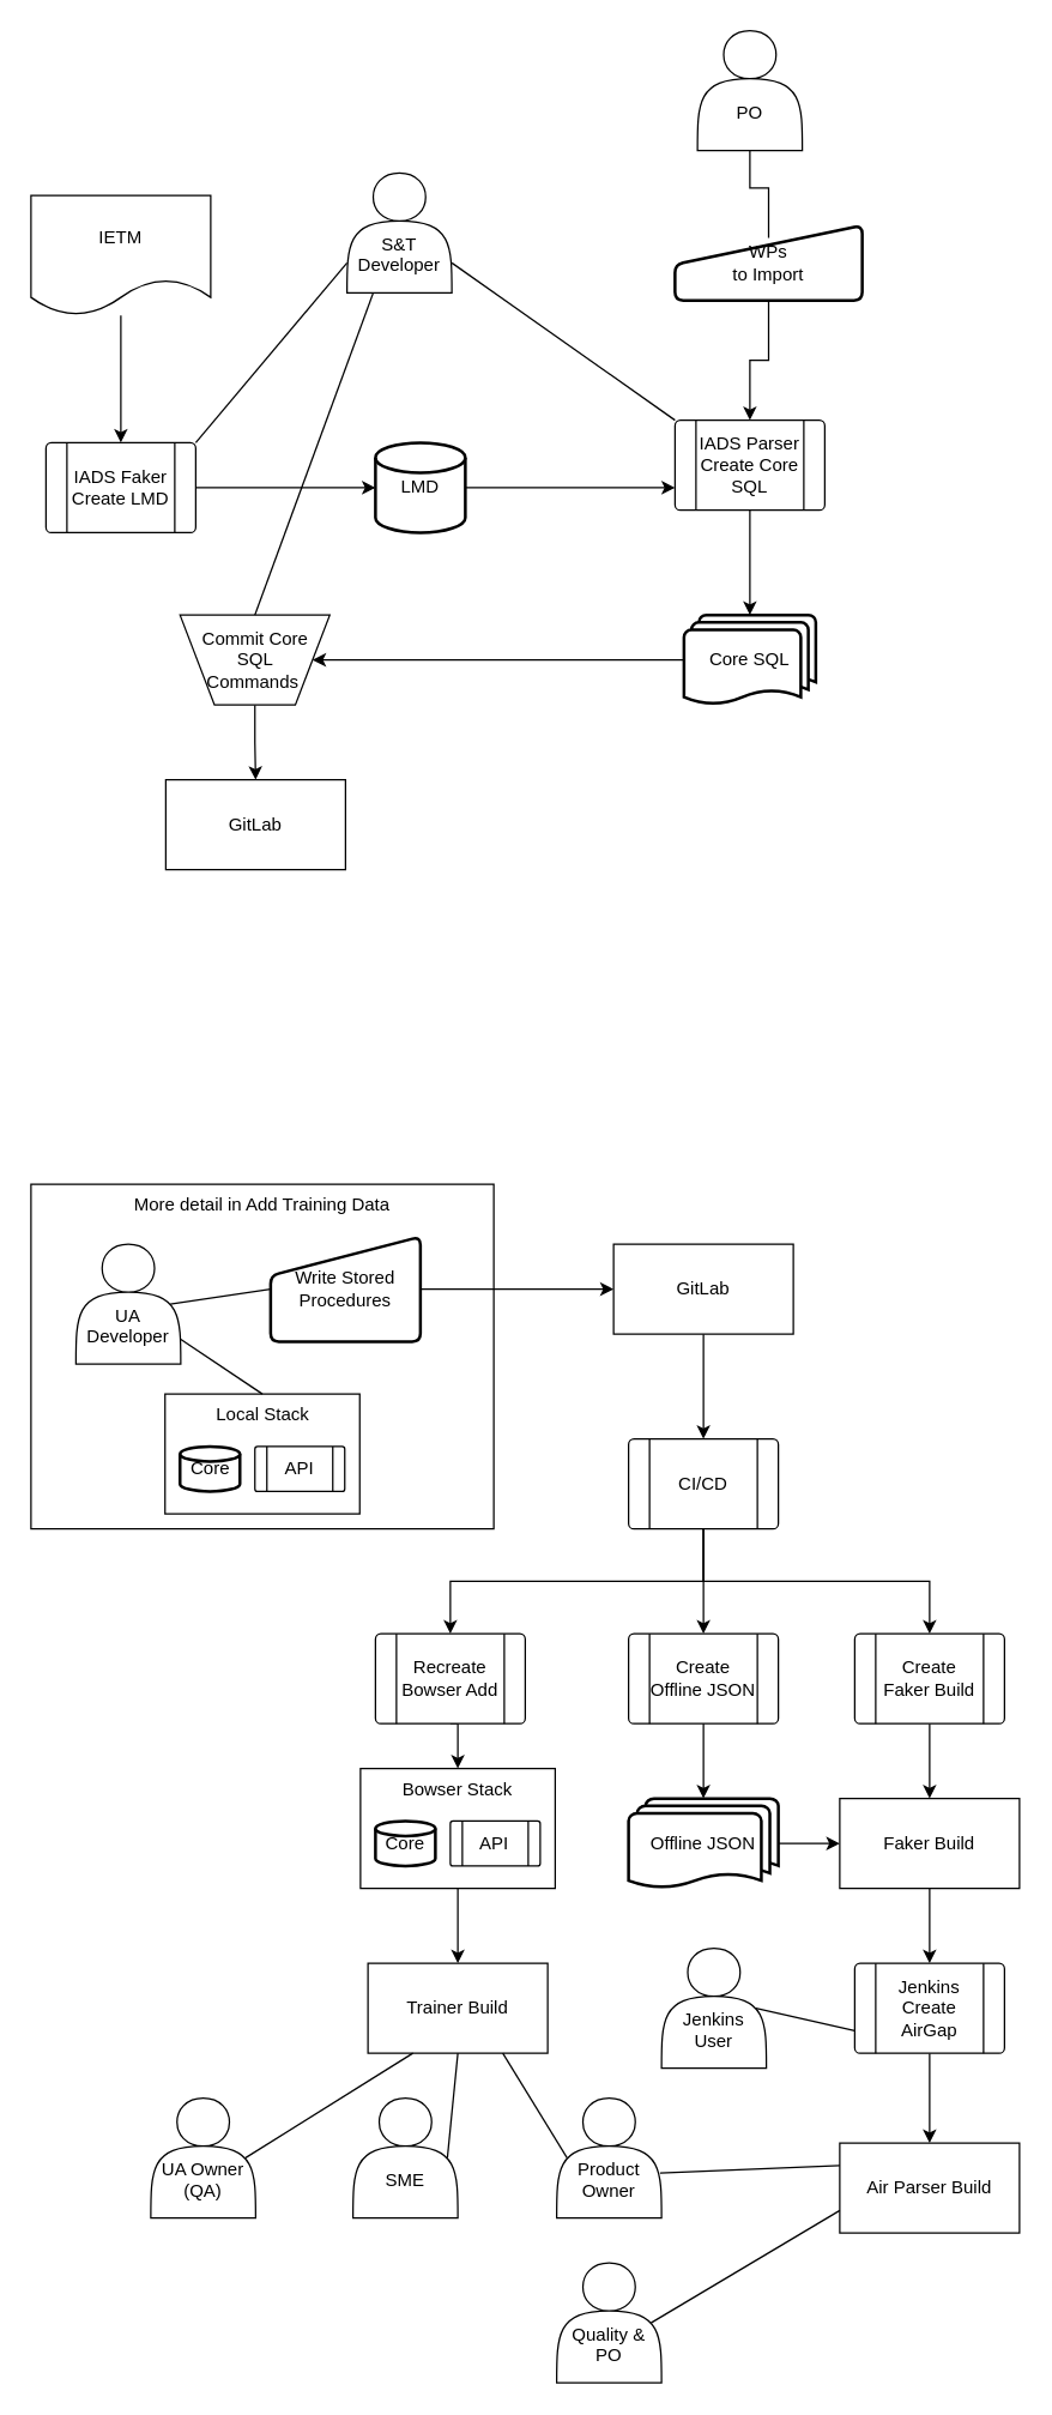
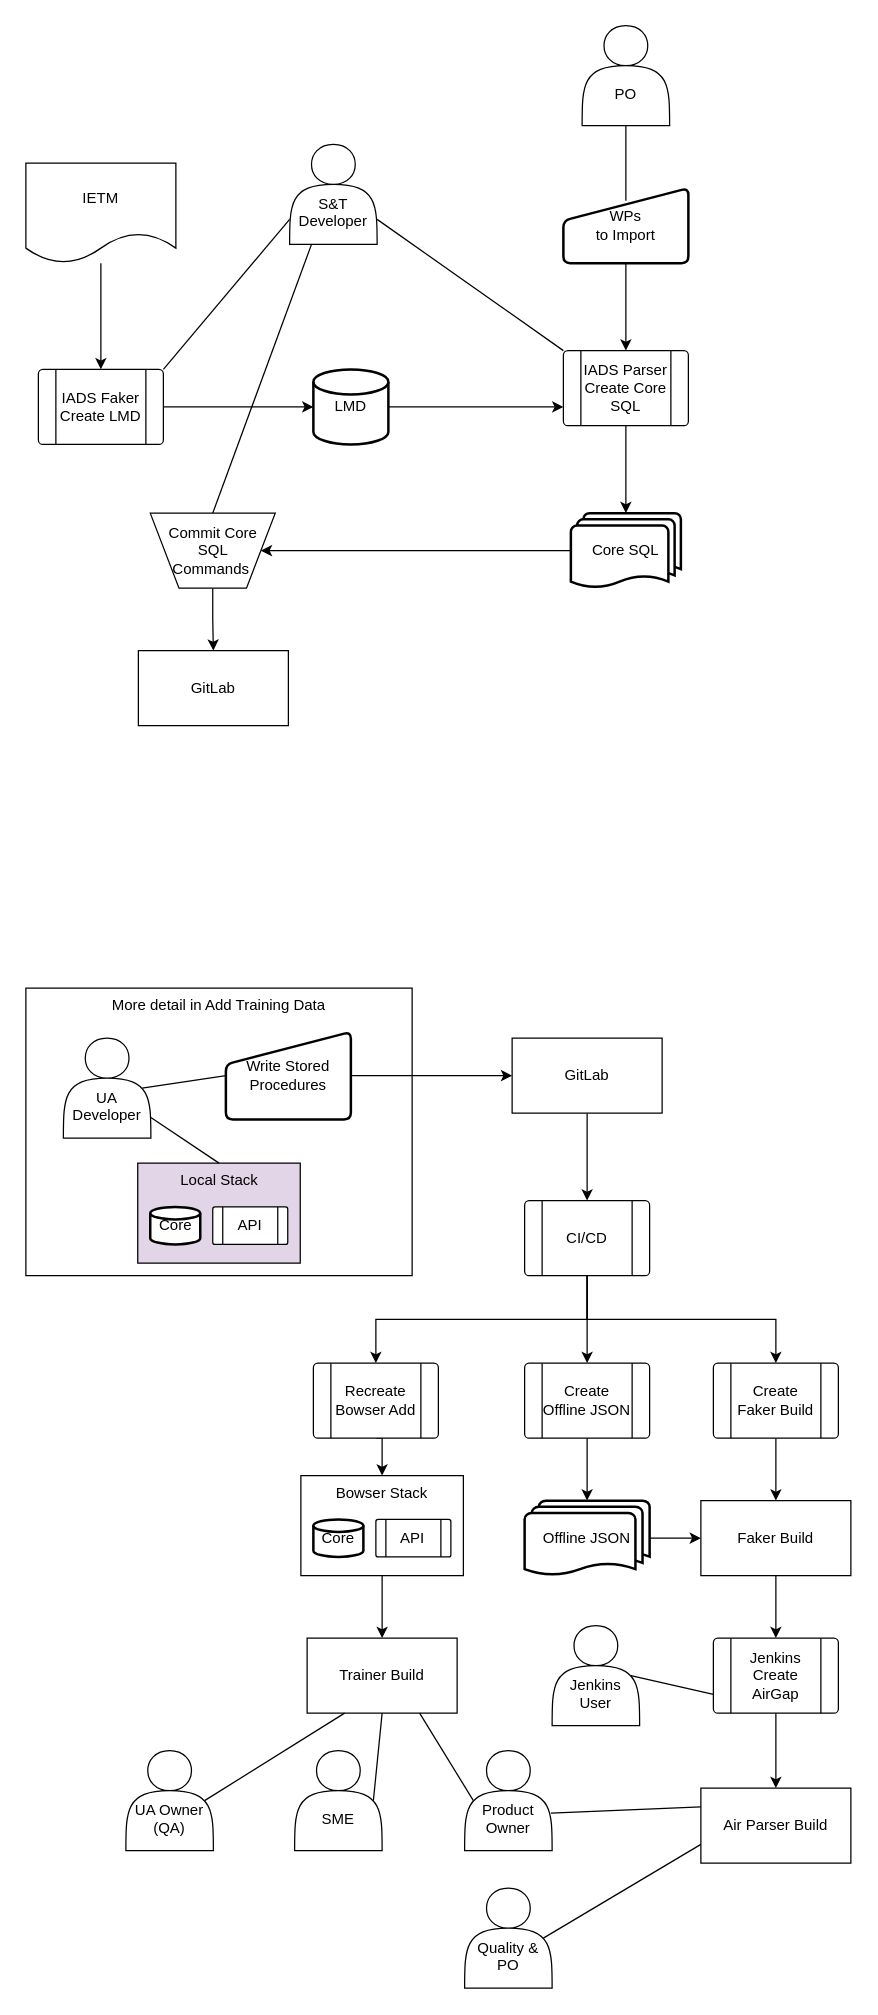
  <mxCell id="0" />
  <mxCell id="1" parent="0" />
  <mxCell id="2" value="More detail in Add Training Data" style="rounded=0;whiteSpace=wrap;html=1;fillColor=none;verticalAlign=top;" parent="1" vertex="1"><mxGeometry x="20" y="790" width="309" height="230" as="geometry" /></mxCell>
  <mxCell id="3" value="IETM" style="shape=document;whiteSpace=wrap;html=1;boundedLbl=1;" parent="1" vertex="1"><mxGeometry x="20" y="130" width="120" height="80" as="geometry" /></mxCell>
  <mxCell id="4" style="edgeStyle=orthogonalEdgeStyle;rounded=0;orthogonalLoop=1;jettySize=auto;html=1;exitX=0.5;exitY=0;exitDx=0;exitDy=0;endArrow=none;endFill=0;startArrow=classic;startFill=1;" parent="1" source="11" target="3" edge="1"><mxGeometry relative="1" as="geometry"><mxPoint x="80" y="295" as="sourcePoint" /></mxGeometry></mxCell>
  <mxCell id="5" style="edgeStyle=orthogonalEdgeStyle;rounded=0;orthogonalLoop=1;jettySize=auto;html=1;exitX=1;exitY=0.5;exitDx=0;exitDy=0;entryX=0;entryY=0.5;entryDx=0;entryDy=0;entryPerimeter=0;" parent="1" source="11" target="10" edge="1"><mxGeometry relative="1" as="geometry"><mxPoint x="80" y="355" as="sourcePoint" /><mxPoint x="150" y="385" as="targetPoint" /></mxGeometry></mxCell>
  <mxCell id="6" value="Write Stored&lt;br&gt;Procedures" style="html=1;strokeWidth=2;shape=manualInput;whiteSpace=wrap;rounded=1;size=26;arcSize=11;" parent="1" vertex="1"><mxGeometry x="180" y="825" width="100" height="70" as="geometry" /></mxCell>
  <mxCell id="7" style="edgeStyle=orthogonalEdgeStyle;rounded=0;orthogonalLoop=1;jettySize=auto;html=1;exitX=0.5;exitY=1;exitDx=0;exitDy=0;" parent="1" source="49" target="16" edge="1"><mxGeometry relative="1" as="geometry"><mxPoint x="469" y="890" as="sourcePoint" /></mxGeometry></mxCell>
  <mxCell id="8" style="edgeStyle=orthogonalEdgeStyle;rounded=0;orthogonalLoop=1;jettySize=auto;html=1;exitX=1;exitY=0.5;exitDx=0;exitDy=0;entryX=0;entryY=0.5;entryDx=0;entryDy=0;" parent="1" source="6" target="49" edge="1"><mxGeometry relative="1" as="geometry"><mxPoint x="439" y="860" as="targetPoint" /></mxGeometry></mxCell>
  <mxCell id="9" style="edgeStyle=orthogonalEdgeStyle;rounded=0;orthogonalLoop=1;jettySize=auto;html=1;exitX=1;exitY=0.5;exitDx=0;exitDy=0;exitPerimeter=0;entryX=0;entryY=0.75;entryDx=0;entryDy=0;" parent="1" source="10" target="43" edge="1"><mxGeometry relative="1" as="geometry"><mxPoint x="470" y="405" as="targetPoint" /></mxGeometry></mxCell>
  <mxCell id="10" value="LMD" style="strokeWidth=2;html=1;shape=mxgraph.flowchart.database;whiteSpace=wrap;" parent="1" vertex="1"><mxGeometry x="250" y="295" width="60" height="60" as="geometry" /></mxCell>
  <mxCell id="11" value="IADS Faker Create LMD" style="verticalLabelPosition=middle;verticalAlign=middle;html=1;shape=process;whiteSpace=wrap;rounded=1;size=0.14;arcSize=6;labelPosition=center;align=center;" parent="1" vertex="1"><mxGeometry x="30" y="295" width="100" height="60" as="geometry" /></mxCell>
  <mxCell id="12" value="&lt;br&gt;&lt;br&gt;UA Developer" style="shape=actor;whiteSpace=wrap;html=1;labelPosition=center;verticalLabelPosition=middle;align=center;verticalAlign=middle;" parent="1" vertex="1"><mxGeometry x="50" y="830" width="70" height="80" as="geometry" /></mxCell>
  <mxCell id="13" style="edgeStyle=orthogonalEdgeStyle;rounded=0;orthogonalLoop=1;jettySize=auto;html=1;exitX=0.5;exitY=1;exitDx=0;exitDy=0;entryX=0.5;entryY=0;entryDx=0;entryDy=0;" parent="1" source="16" target="22" edge="1"><mxGeometry relative="1" as="geometry" /></mxCell>
  <mxCell id="14" style="edgeStyle=orthogonalEdgeStyle;rounded=0;orthogonalLoop=1;jettySize=auto;html=1;exitX=0.5;exitY=1;exitDx=0;exitDy=0;entryX=0.5;entryY=0;entryDx=0;entryDy=0;" parent="1" source="16" target="24" edge="1"><mxGeometry relative="1" as="geometry" /></mxCell>
  <mxCell id="15" style="edgeStyle=orthogonalEdgeStyle;rounded=0;orthogonalLoop=1;jettySize=auto;html=1;exitX=0.5;exitY=1;exitDx=0;exitDy=0;entryX=0.5;entryY=0;entryDx=0;entryDy=0;" parent="1" source="16" target="25" edge="1"><mxGeometry relative="1" as="geometry" /></mxCell>
  <mxCell id="16" value="CI/CD" style="verticalLabelPosition=middle;verticalAlign=middle;html=1;shape=process;whiteSpace=wrap;rounded=1;size=0.14;arcSize=6;labelPosition=center;align=center;" parent="1" vertex="1"><mxGeometry x="419" y="960" width="100" height="60" as="geometry" /></mxCell>
  <mxCell id="17" style="edgeStyle=orthogonalEdgeStyle;rounded=0;orthogonalLoop=1;jettySize=auto;html=1;exitX=1;exitY=0.5;exitDx=0;exitDy=0;exitPerimeter=0;entryX=0;entryY=0.5;entryDx=0;entryDy=0;" parent="1" source="18" target="28" edge="1"><mxGeometry relative="1" as="geometry" /></mxCell>
  <mxCell id="18" value="Offline JSON" style="strokeWidth=2;html=1;shape=mxgraph.flowchart.multi-document;whiteSpace=wrap;" parent="1" vertex="1"><mxGeometry x="419" y="1200" width="100" height="60" as="geometry" /></mxCell>
  <mxCell id="19" style="edgeStyle=orthogonalEdgeStyle;rounded=0;orthogonalLoop=1;jettySize=auto;html=1;exitX=0.5;exitY=1;exitDx=0;exitDy=0;entryX=0.5;entryY=0;entryDx=0;entryDy=0;" parent="1" source="20" target="29" edge="1"><mxGeometry relative="1" as="geometry"><mxPoint x="285" y="1280" as="sourcePoint" /></mxGeometry></mxCell>
  <mxCell id="20" value="Bowser Stack" style="rounded=0;whiteSpace=wrap;html=1;verticalAlign=top;" parent="1" vertex="1"><mxGeometry x="240" y="1180" width="130" height="80" as="geometry" /></mxCell>
  <mxCell id="21" style="edgeStyle=orthogonalEdgeStyle;rounded=0;orthogonalLoop=1;jettySize=auto;html=1;exitX=0.5;exitY=1;exitDx=0;exitDy=0;entryX=0.5;entryY=0;entryDx=0;entryDy=0;" parent="1" source="22" target="20" edge="1"><mxGeometry relative="1" as="geometry" /></mxCell>
  <mxCell id="22" value="Recreate Bowser Add" style="verticalLabelPosition=middle;verticalAlign=middle;html=1;shape=process;whiteSpace=wrap;rounded=1;size=0.14;arcSize=6;labelPosition=center;align=center;" parent="1" vertex="1"><mxGeometry x="250" y="1090" width="100" height="60" as="geometry" /></mxCell>
  <mxCell id="23" style="edgeStyle=orthogonalEdgeStyle;rounded=0;orthogonalLoop=1;jettySize=auto;html=1;exitX=0.5;exitY=1;exitDx=0;exitDy=0;" parent="1" source="24" target="28" edge="1"><mxGeometry relative="1" as="geometry" /></mxCell>
  <mxCell id="24" value="Create Faker Build" style="verticalLabelPosition=middle;verticalAlign=middle;html=1;shape=process;whiteSpace=wrap;rounded=1;size=0.14;arcSize=6;labelPosition=center;align=center;" parent="1" vertex="1"><mxGeometry x="570" y="1090" width="100" height="60" as="geometry" /></mxCell>
  <mxCell id="25" value="Create Offline JSON" style="verticalLabelPosition=middle;verticalAlign=middle;html=1;shape=process;whiteSpace=wrap;rounded=1;size=0.14;arcSize=6;labelPosition=center;align=center;" parent="1" vertex="1"><mxGeometry x="419" y="1090" width="100" height="60" as="geometry" /></mxCell>
  <mxCell id="26" style="edgeStyle=orthogonalEdgeStyle;rounded=0;orthogonalLoop=1;jettySize=auto;html=1;exitX=0.5;exitY=1;exitDx=0;exitDy=0;entryX=0.5;entryY=0;entryDx=0;entryDy=0;entryPerimeter=0;" parent="1" source="25" target="18" edge="1"><mxGeometry relative="1" as="geometry" /></mxCell>
  <mxCell id="27" style="edgeStyle=orthogonalEdgeStyle;rounded=0;orthogonalLoop=1;jettySize=auto;html=1;exitX=0.5;exitY=1;exitDx=0;exitDy=0;entryX=0.5;entryY=0;entryDx=0;entryDy=0;" parent="1" source="28" target="51" edge="1"><mxGeometry relative="1" as="geometry" /></mxCell>
  <mxCell id="28" value="Faker Build" style="rounded=0;whiteSpace=wrap;html=1;" parent="1" vertex="1"><mxGeometry x="560" y="1200" width="120" height="60" as="geometry" /></mxCell>
  <mxCell id="29" value="Trainer Build" style="rounded=0;whiteSpace=wrap;html=1;" parent="1" vertex="1"><mxGeometry x="245" y="1310" width="120" height="60" as="geometry" /></mxCell>
  <mxCell id="30" value="&lt;br&gt;&lt;br&gt;UA Owner (QA)" style="shape=actor;whiteSpace=wrap;html=1;labelPosition=center;verticalLabelPosition=middle;align=center;verticalAlign=middle;" parent="1" vertex="1"><mxGeometry x="100" y="1400" width="70" height="80" as="geometry" /></mxCell>
  <mxCell id="31" value="&lt;br&gt;&lt;br&gt;Product Owner" style="shape=actor;whiteSpace=wrap;html=1;labelPosition=center;verticalLabelPosition=middle;align=center;verticalAlign=middle;" parent="1" vertex="1"><mxGeometry x="371" y="1400" width="70" height="80" as="geometry" /></mxCell>
  <mxCell id="32" value="&lt;br&gt;&lt;br&gt;Quality &amp;amp; PO" style="shape=actor;whiteSpace=wrap;html=1;labelPosition=center;verticalLabelPosition=middle;align=center;verticalAlign=middle;" parent="1" vertex="1"><mxGeometry x="371" y="1510" width="70" height="80" as="geometry" /></mxCell>
  <mxCell id="33" value="Air Parser Build" style="rounded=0;whiteSpace=wrap;html=1;" parent="1" vertex="1"><mxGeometry x="560" y="1430" width="120" height="60" as="geometry" /></mxCell>
  <mxCell id="34" value="&lt;br&gt;&lt;br&gt;S&amp;amp;T&lt;br&gt;Developer" style="shape=actor;whiteSpace=wrap;html=1;labelPosition=center;verticalLabelPosition=middle;align=center;verticalAlign=middle;" parent="1" vertex="1"><mxGeometry x="231" y="115" width="70" height="80" as="geometry" /></mxCell>
  <mxCell id="35" value="" style="endArrow=none;html=1;rounded=0;entryX=0;entryY=0;entryDx=0;entryDy=0;exitX=1;exitY=0.75;exitDx=0;exitDy=0;endFill=0;" parent="1" source="34" target="43" edge="1"><mxGeometry width="50" height="50" relative="1" as="geometry"><mxPoint x="395" y="280" as="sourcePoint" /><mxPoint x="445" y="230" as="targetPoint" /></mxGeometry></mxCell>
  <mxCell id="36" value="" style="endArrow=none;html=1;rounded=0;entryX=1;entryY=0;entryDx=0;entryDy=0;exitX=0;exitY=0.75;exitDx=0;exitDy=0;endFill=0;" parent="1" source="34" target="11" edge="1"><mxGeometry width="50" height="50" relative="1" as="geometry"><mxPoint x="310" y="205" as="sourcePoint" /><mxPoint x="360" y="155" as="targetPoint" /></mxGeometry></mxCell>
  <mxCell id="37" style="edgeStyle=orthogonalEdgeStyle;rounded=0;orthogonalLoop=1;jettySize=auto;html=1;exitX=0.5;exitY=1;exitDx=0;exitDy=0;entryX=0.5;entryY=0;entryDx=0;entryDy=0;" parent="1" source="38" target="47" edge="1"><mxGeometry relative="1" as="geometry" /></mxCell>
  <mxCell id="38" value="Commit Core SQL &lt;br&gt;Commands&amp;nbsp;" style="verticalLabelPosition=middle;verticalAlign=middle;html=1;shape=trapezoid;perimeter=trapezoidPerimeter;whiteSpace=wrap;size=0.23;arcSize=10;flipV=1;labelPosition=center;align=center;" parent="1" vertex="1"><mxGeometry x="119.5" y="410" width="100" height="60" as="geometry" /></mxCell>
  <mxCell id="39" value="Core SQL" style="strokeWidth=2;html=1;shape=mxgraph.flowchart.multi-document;whiteSpace=wrap;" parent="1" vertex="1"><mxGeometry x="456" y="410" width="88" height="60" as="geometry" /></mxCell>
  <mxCell id="40" style="edgeStyle=orthogonalEdgeStyle;rounded=0;orthogonalLoop=1;jettySize=auto;html=1;exitX=0.5;exitY=1;exitDx=0;exitDy=0;" parent="1" source="41" target="43" edge="1"><mxGeometry relative="1" as="geometry" /></mxCell>
- <mxCell id="41" value="WPs&lt;br&gt;to Import" style="html=1;strokeWidth=2;shape=manualInput;whiteSpace=wrap;rounded=1;size=26;arcSize=11;" parent="1" vertex="1"><mxGeometry x="450" y="150" width="125" height="50" as="geometry" /></mxCell>
+ <mxCell id="41" value="WPs&lt;br&gt;to Import" style="html=1;strokeWidth=2;shape=manualInput;whiteSpace=wrap;rounded=1;size=26;arcSize=11;" parent="1" vertex="1"><mxGeometry x="450" y="150" width="100" height="60" as="geometry" /></mxCell>
  <mxCell id="42" value="" style="edgeStyle=orthogonalEdgeStyle;rounded=0;orthogonalLoop=1;jettySize=auto;html=1;exitX=0.5;exitY=1;exitDx=0;exitDy=0;" parent="1" source="43" target="39" edge="1"><mxGeometry relative="1" as="geometry"><mxPoint x="406" y="410" as="sourcePoint" /></mxGeometry></mxCell>
  <mxCell id="43" value="IADS Parser Create Core SQL" style="verticalLabelPosition=middle;verticalAlign=middle;html=1;shape=process;whiteSpace=wrap;rounded=1;size=0.14;arcSize=6;labelPosition=center;align=center;" parent="1" vertex="1"><mxGeometry x="450" y="280" width="100" height="60" as="geometry" /></mxCell>
  <mxCell id="44" value="&lt;br&gt;&lt;br&gt;PO" style="shape=actor;whiteSpace=wrap;html=1;labelPosition=center;verticalLabelPosition=middle;align=center;verticalAlign=middle;" parent="1" vertex="1"><mxGeometry x="465" y="20" width="70" height="80" as="geometry" /></mxCell>
  <mxCell id="45" style="edgeStyle=orthogonalEdgeStyle;rounded=0;orthogonalLoop=1;jettySize=auto;html=1;exitX=0.5;exitY=1;exitDx=0;exitDy=0;entryX=0.5;entryY=0.167;entryDx=0;entryDy=0;entryPerimeter=0;endArrow=none;endFill=0;" parent="1" source="44" target="41" edge="1"><mxGeometry relative="1" as="geometry" /></mxCell>
  <mxCell id="46" value="Core" style="strokeWidth=2;html=1;shape=mxgraph.flowchart.database;whiteSpace=wrap;" parent="1" vertex="1"><mxGeometry x="250" y="1215" width="40" height="30" as="geometry" /></mxCell>
  <mxCell id="47" value="GitLab" style="rounded=0;whiteSpace=wrap;html=1;" parent="1" vertex="1"><mxGeometry x="110" y="520" width="120" height="60" as="geometry" /></mxCell>
  <mxCell id="48" value="API" style="verticalLabelPosition=middle;verticalAlign=middle;html=1;shape=process;whiteSpace=wrap;rounded=1;size=0.14;arcSize=6;labelPosition=center;align=center;" parent="1" vertex="1"><mxGeometry x="300" y="1215" width="60" height="30" as="geometry" /></mxCell>
  <mxCell id="49" value="GitLab" style="rounded=0;whiteSpace=wrap;html=1;" parent="1" vertex="1"><mxGeometry x="409" y="830" width="120" height="60" as="geometry" /></mxCell>
  <mxCell id="50" style="edgeStyle=orthogonalEdgeStyle;rounded=0;orthogonalLoop=1;jettySize=auto;html=1;exitX=0.5;exitY=1;exitDx=0;exitDy=0;entryX=0.5;entryY=0;entryDx=0;entryDy=0;" parent="1" source="51" target="33" edge="1"><mxGeometry relative="1" as="geometry" /></mxCell>
  <mxCell id="51" value="Jenkins Create AirGap" style="verticalLabelPosition=middle;verticalAlign=middle;html=1;shape=process;whiteSpace=wrap;rounded=1;size=0.14;arcSize=6;labelPosition=center;align=center;" parent="1" vertex="1"><mxGeometry x="570" y="1310" width="100" height="60" as="geometry" /></mxCell>
  <mxCell id="52" value="" style="endArrow=none;html=1;rounded=0;entryX=0.75;entryY=1;entryDx=0;entryDy=0;exitX=0.1;exitY=0.5;exitDx=0;exitDy=0;exitPerimeter=0;endFill=0;" parent="1" source="31" target="29" edge="1"><mxGeometry width="50" height="50" relative="1" as="geometry"><mxPoint x="440" y="1380" as="sourcePoint" /><mxPoint x="490" y="1330" as="targetPoint" /></mxGeometry></mxCell>
  <mxCell id="53" value="" style="endArrow=none;html=1;rounded=0;entryX=0;entryY=0.25;entryDx=0;entryDy=0;exitX=0.986;exitY=0.625;exitDx=0;exitDy=0;exitPerimeter=0;" parent="1" source="31" target="33" edge="1"><mxGeometry width="50" height="50" relative="1" as="geometry"><mxPoint x="440" y="1380" as="sourcePoint" /><mxPoint x="490" y="1330" as="targetPoint" /></mxGeometry></mxCell>
  <mxCell id="54" value="" style="endArrow=none;html=1;rounded=0;entryX=0;entryY=0.75;entryDx=0;entryDy=0;exitX=0.9;exitY=0.5;exitDx=0;exitDy=0;exitPerimeter=0;" parent="1" source="32" target="33" edge="1"><mxGeometry width="50" height="50" relative="1" as="geometry"><mxPoint x="440" y="1380" as="sourcePoint" /><mxPoint x="490" y="1330" as="targetPoint" /></mxGeometry></mxCell>
  <mxCell id="55" value="" style="endArrow=none;html=1;rounded=0;exitX=0.9;exitY=0.5;exitDx=0;exitDy=0;exitPerimeter=0;entryX=0.25;entryY=1;entryDx=0;entryDy=0;" parent="1" source="30" target="29" edge="1"><mxGeometry width="50" height="50" relative="1" as="geometry"><mxPoint x="440" y="1380" as="sourcePoint" /><mxPoint x="490" y="1330" as="targetPoint" /></mxGeometry></mxCell>
  <mxCell id="56" value="&lt;br&gt;&lt;br&gt;Jenkins User" style="shape=actor;whiteSpace=wrap;html=1;labelPosition=center;verticalLabelPosition=middle;align=center;verticalAlign=middle;" parent="1" vertex="1"><mxGeometry x="441" y="1300" width="70" height="80" as="geometry" /></mxCell>
  <mxCell id="57" value="" style="endArrow=none;html=1;rounded=0;exitX=0.9;exitY=0.5;exitDx=0;exitDy=0;exitPerimeter=0;entryX=0;entryY=0.75;entryDx=0;entryDy=0;" parent="1" source="56" target="51" edge="1"><mxGeometry width="50" height="50" relative="1" as="geometry"><mxPoint x="450" y="1160" as="sourcePoint" /><mxPoint x="500" y="1110" as="targetPoint" /></mxGeometry></mxCell>
  <mxCell id="58" value="" style="endArrow=none;html=1;rounded=0;exitX=0.9;exitY=0.5;exitDx=0;exitDy=0;exitPerimeter=0;entryX=0;entryY=0.5;entryDx=0;entryDy=0;" parent="1" source="12" target="6" edge="1"><mxGeometry width="50" height="50" relative="1" as="geometry"><mxPoint x="430" y="1120" as="sourcePoint" /><mxPoint x="480" y="1070" as="targetPoint" /></mxGeometry></mxCell>
- <mxCell id="59" value="Local Stack" style="rounded=0;whiteSpace=wrap;html=1;verticalAlign=top;" parent="1" vertex="1"><mxGeometry x="109.5" y="930" width="130" height="80" as="geometry" /></mxCell>
+ <mxCell id="59" value="Local Stack" style="rounded=0;whiteSpace=wrap;html=1;verticalAlign=top;fillColor=#e1d5e7;" parent="1" vertex="1"><mxGeometry x="109.5" y="930" width="130" height="80" as="geometry" /></mxCell>
  <mxCell id="60" value="Core" style="strokeWidth=2;html=1;shape=mxgraph.flowchart.database;whiteSpace=wrap;" parent="1" vertex="1"><mxGeometry x="119.5" y="965" width="40" height="30" as="geometry" /></mxCell>
  <mxCell id="61" value="API" style="verticalLabelPosition=middle;verticalAlign=middle;html=1;shape=process;whiteSpace=wrap;rounded=1;size=0.14;arcSize=6;labelPosition=center;align=center;" parent="1" vertex="1"><mxGeometry x="169.5" y="965" width="60" height="30" as="geometry" /></mxCell>
  <mxCell id="62" value="" style="endArrow=none;html=1;rounded=0;exitX=0.5;exitY=0;exitDx=0;exitDy=0;" parent="1" source="59" target="12" edge="1"><mxGeometry width="50" height="50" relative="1" as="geometry"><mxPoint x="300" y="980" as="sourcePoint" /><mxPoint x="350" y="930" as="targetPoint" /></mxGeometry></mxCell>
  <mxCell id="63" value="" style="edgeStyle=orthogonalEdgeStyle;rounded=0;orthogonalLoop=1;jettySize=auto;html=1;exitX=0;exitY=0.5;exitDx=0;exitDy=0;exitPerimeter=0;entryX=1;entryY=0.5;entryDx=0;entryDy=0;" parent="1" source="39" target="38" edge="1"><mxGeometry relative="1" as="geometry"><mxPoint x="456" y="410" as="sourcePoint" /><mxPoint x="407.5" y="410" as="targetPoint" /><Array as="points" /></mxGeometry></mxCell>
  <mxCell id="64" value="" style="endArrow=none;html=1;rounded=0;entryX=0.25;entryY=1;entryDx=0;entryDy=0;exitX=0.5;exitY=0;exitDx=0;exitDy=0;" parent="1" source="38" target="34" edge="1"><mxGeometry width="50" height="50" relative="1" as="geometry"><mxPoint x="340" y="420" as="sourcePoint" /><mxPoint x="390" y="370" as="targetPoint" /></mxGeometry></mxCell>
  <mxCell id="65" value="&lt;br&gt;&lt;br&gt;SME" style="shape=actor;whiteSpace=wrap;html=1;labelPosition=center;verticalLabelPosition=middle;align=center;verticalAlign=middle;" vertex="1" parent="1"><mxGeometry x="235" y="1400" width="70" height="80" as="geometry" /></mxCell>
  <mxCell id="66" value="" style="endArrow=none;html=1;rounded=0;exitX=0.9;exitY=0.5;exitDx=0;exitDy=0;exitPerimeter=0;entryX=0.5;entryY=1;entryDx=0;entryDy=0;" edge="1" parent="1" source="65" target="29"><mxGeometry width="50" height="50" relative="1" as="geometry"><mxPoint x="320" y="1260" as="sourcePoint" /><mxPoint x="370" y="1210" as="targetPoint" /></mxGeometry></mxCell>
